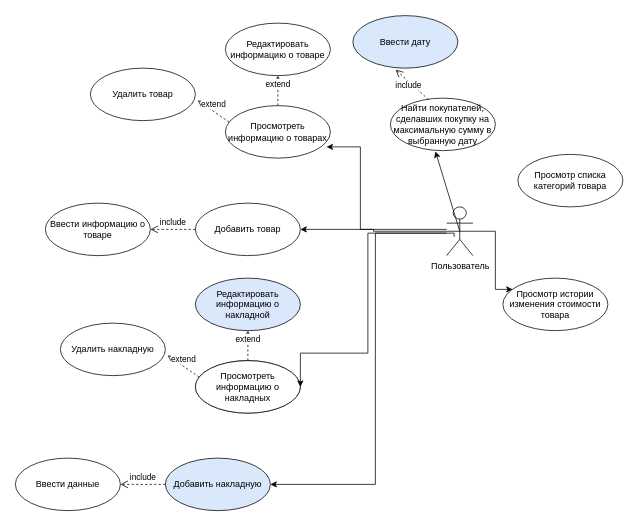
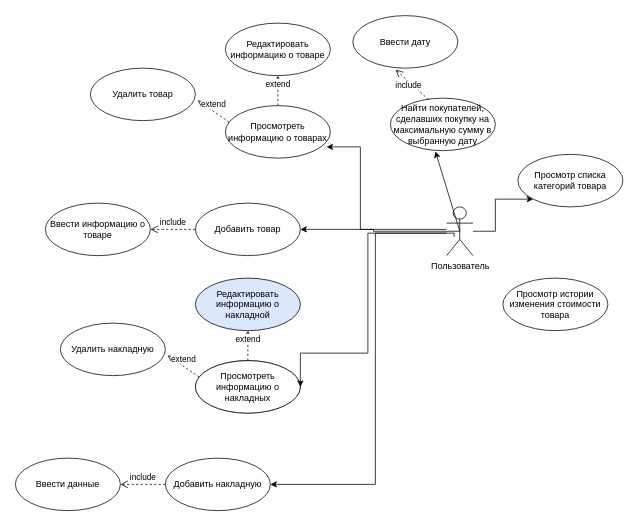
  <mxCell id="0" />
  <mxCell id="1" parent="0" />
+ <mxCell id="2" style="edgeStyle=orthogonalEdgeStyle;rounded=0;orthogonalLoop=1;jettySize=auto;html=1;entryX=0;entryY=1;entryDx=0;entryDy=0;" parent="1" source="3" target="29" edge="1"><mxGeometry relative="1" as="geometry" /></mxCell>
  <mxCell id="3" value="Пользователь" style="shape=umlActor;verticalLabelPosition=bottom;verticalAlign=top;html=1;outlineConnect=0;" parent="1" vertex="1"><mxGeometry x="595" y="275" width="35" height="65" as="geometry" /></mxCell>
  <mxCell id="4" value="Просмотреть информацию о товарах" style="ellipse;whiteSpace=wrap;html=1;" parent="1" vertex="1"><mxGeometry x="300" y="140" width="140" height="70" as="geometry" /></mxCell>
  <mxCell id="5" style="edgeStyle=orthogonalEdgeStyle;rounded=0;orthogonalLoop=1;jettySize=auto;html=1;exitX=0.5;exitY=0.5;exitDx=0;exitDy=0;exitPerimeter=0;entryX=1;entryY=0.5;entryDx=0;entryDy=0;" parent="1" source="3" target="10" edge="1"><mxGeometry relative="1" as="geometry"><mxPoint x="554.06" y="313" as="targetPoint" /></mxGeometry></mxCell>
  <mxCell id="6" value="Редактировать информацию о товаре" style="ellipse;whiteSpace=wrap;html=1;" parent="1" vertex="1"><mxGeometry x="300" y="30" width="140" height="70" as="geometry" /></mxCell>
  <mxCell id="7" value="extend" style="html=1;verticalAlign=bottom;endArrow=open;dashed=1;endSize=8;curved=0;rounded=0;entryX=0.5;entryY=1;entryDx=0;entryDy=0;exitX=0.5;exitY=0;exitDx=0;exitDy=0;" parent="1" source="4" target="6" edge="1"><mxGeometry relative="1" as="geometry"><mxPoint x="679.497" y="305.251" as="sourcePoint" /><mxPoint x="781" y="330" as="targetPoint" /></mxGeometry></mxCell>
  <mxCell id="8" value="Удалить товар" style="ellipse;whiteSpace=wrap;html=1;" parent="1" vertex="1"><mxGeometry x="120" y="90" width="140" height="70" as="geometry" /></mxCell>
  <mxCell id="9" value="extend" style="html=1;verticalAlign=bottom;endArrow=open;dashed=1;endSize=8;curved=0;rounded=0;entryX=1.021;entryY=0.614;entryDx=0;entryDy=0;exitX=0.036;exitY=0.314;exitDx=0;exitDy=0;entryPerimeter=0;exitPerimeter=0;" parent="1" source="4" target="8" edge="1"><mxGeometry relative="1" as="geometry"><mxPoint x="380" y="150" as="sourcePoint" /><mxPoint x="380" y="110" as="targetPoint" /></mxGeometry></mxCell>
  <mxCell id="10" value="Добавить товар" style="ellipse;whiteSpace=wrap;html=1;" parent="1" vertex="1"><mxGeometry x="260" y="270" width="140" height="70" as="geometry" /></mxCell>
  <mxCell id="11" value="Ввести информацию о товаре" style="ellipse;whiteSpace=wrap;html=1;" parent="1" vertex="1"><mxGeometry x="60" y="270" width="140" height="70" as="geometry" /></mxCell>
  <mxCell id="12" value="include" style="html=1;verticalAlign=bottom;endArrow=open;dashed=1;endSize=8;curved=0;rounded=0;entryX=1;entryY=0.5;entryDx=0;entryDy=0;exitX=0;exitY=0.5;exitDx=0;exitDy=0;" parent="1" source="10" target="11" edge="1"><mxGeometry relative="1" as="geometry"><mxPoint x="630" y="295" as="sourcePoint" /><mxPoint x="380" y="220" as="targetPoint" /></mxGeometry></mxCell>
  <mxCell id="13" style="edgeStyle=orthogonalEdgeStyle;rounded=0;orthogonalLoop=1;jettySize=auto;html=1;entryX=0.964;entryY=0.786;entryDx=0;entryDy=0;entryPerimeter=0;" parent="1" source="3" target="4" edge="1"><mxGeometry relative="1" as="geometry"><mxPoint x="620" y="315" as="sourcePoint" /><mxPoint x="410" y="315" as="targetPoint" /><Array as="points"><mxPoint x="480" y="305" /><mxPoint x="480" y="195" /></Array></mxGeometry></mxCell>
  <mxCell id="14" value="Найти покупателей, сделавших покупку на максимальную сумму в выбранную дату" style="ellipse;whiteSpace=wrap;html=1;" parent="1" vertex="1"><mxGeometry x="520" y="130" width="140" height="70" as="geometry" /></mxCell>
  <mxCell id="15" value="Просмотреть информацию о товарах" style="ellipse;whiteSpace=wrap;html=1;" parent="1" vertex="1"><mxGeometry x="260" y="480" width="140" height="70" as="geometry" /></mxCell>
  <mxCell id="16" value="Редактировать информацию о накладной" style="ellipse;whiteSpace=wrap;html=1;fillColor=#dae8fc;" parent="1" vertex="1"><mxGeometry x="260" y="370" width="140" height="70" as="geometry" /></mxCell>
  <mxCell id="17" value="extend" style="html=1;verticalAlign=bottom;endArrow=open;dashed=1;endSize=8;curved=0;rounded=0;entryX=0.5;entryY=1;entryDx=0;entryDy=0;exitX=0.5;exitY=0;exitDx=0;exitDy=0;" parent="1" source="15" target="16" edge="1"><mxGeometry relative="1" as="geometry"><mxPoint x="639.497" y="645.251" as="sourcePoint" /><mxPoint x="741" y="670" as="targetPoint" /></mxGeometry></mxCell>
  <mxCell id="18" value="Удалить накладную" style="ellipse;whiteSpace=wrap;html=1;" parent="1" vertex="1"><mxGeometry x="80" y="430" width="140" height="70" as="geometry" /></mxCell>
  <mxCell id="19" value="extend" style="html=1;verticalAlign=bottom;endArrow=open;dashed=1;endSize=8;curved=0;rounded=0;entryX=1.021;entryY=0.614;entryDx=0;entryDy=0;exitX=0.036;exitY=0.314;exitDx=0;exitDy=0;entryPerimeter=0;exitPerimeter=0;" parent="1" source="15" target="18" edge="1"><mxGeometry relative="1" as="geometry"><mxPoint x="340" y="490" as="sourcePoint" /><mxPoint x="340" y="450" as="targetPoint" /></mxGeometry></mxCell>
- <mxCell id="20" value="Добавить накладную" style="ellipse;whiteSpace=wrap;html=1;fillColor=#dae8fc;" parent="1" vertex="1"><mxGeometry x="220" y="610" width="140" height="70" as="geometry" /></mxCell>
+ <mxCell id="20" value="Добавить накладную" style="ellipse;whiteSpace=wrap;html=1;" parent="1" vertex="1"><mxGeometry x="220" y="610" width="140" height="70" as="geometry" /></mxCell>
  <mxCell id="21" value="Ввести данные" style="ellipse;whiteSpace=wrap;html=1;" parent="1" vertex="1"><mxGeometry x="20" y="610" width="140" height="70" as="geometry" /></mxCell>
  <mxCell id="22" value="include" style="html=1;verticalAlign=bottom;endArrow=open;dashed=1;endSize=8;curved=0;rounded=0;entryX=1;entryY=0.5;entryDx=0;entryDy=0;exitX=0;exitY=0.5;exitDx=0;exitDy=0;" parent="1" source="20" target="21" edge="1"><mxGeometry relative="1" as="geometry"><mxPoint x="590" y="635" as="sourcePoint" /><mxPoint x="340" y="560" as="targetPoint" /></mxGeometry></mxCell>
  <mxCell id="23" value="Просмотреть информацию о накладных" style="ellipse;whiteSpace=wrap;html=1;" parent="1" vertex="1"><mxGeometry x="260" y="480" width="140" height="70" as="geometry" /></mxCell>
  <mxCell id="24" style="edgeStyle=orthogonalEdgeStyle;rounded=0;orthogonalLoop=1;jettySize=auto;html=1;entryX=1;entryY=0.5;entryDx=0;entryDy=0;" parent="1" target="23" edge="1"><mxGeometry relative="1" as="geometry"><mxPoint x="605" y="315" as="sourcePoint" /><mxPoint x="445" y="205" as="targetPoint" /><Array as="points"><mxPoint x="605" y="310" /><mxPoint x="490" y="310" /><mxPoint x="490" y="470" /><mxPoint x="400" y="470" /></Array></mxGeometry></mxCell>
  <mxCell id="25" style="edgeStyle=orthogonalEdgeStyle;rounded=0;orthogonalLoop=1;jettySize=auto;html=1;entryX=1;entryY=0.5;entryDx=0;entryDy=0;" parent="1" source="3" target="20" edge="1"><mxGeometry relative="1" as="geometry"><mxPoint x="615" y="325" as="sourcePoint" /><mxPoint x="410" y="525" as="targetPoint" /><Array as="points"><mxPoint x="500" y="310" /><mxPoint x="500" y="645" /></Array></mxGeometry></mxCell>
  <mxCell id="26" value="" style="endArrow=classic;html=1;rounded=0;exitX=0.5;exitY=0.5;exitDx=0;exitDy=0;exitPerimeter=0;entryX=0.429;entryY=1.014;entryDx=0;entryDy=0;entryPerimeter=0;" parent="1" source="3" target="14" edge="1"><mxGeometry width="50" height="50" relative="1" as="geometry"><mxPoint x="610" y="260" as="sourcePoint" /><mxPoint x="660" y="210" as="targetPoint" /></mxGeometry></mxCell>
- <mxCell id="27" value="Ввести дату" style="ellipse;whiteSpace=wrap;html=1;fillColor=#dae8fc;" parent="1" vertex="1"><mxGeometry y="20" width="140" height="70" as="geometry" x="470" /></mxCell>
+ <mxCell id="27" value="Ввести дату" style="ellipse;whiteSpace=wrap;html=1;" parent="1" vertex="1"><mxGeometry y="20" width="140" height="70" as="geometry" x="470" /></mxCell>
  <mxCell id="28" value="include" style="html=1;verticalAlign=bottom;endArrow=open;dashed=1;endSize=8;curved=0;rounded=0;entryX=0.407;entryY=1.029;entryDx=0;entryDy=0;exitX=0.364;exitY=0.029;exitDx=0;exitDy=0;entryPerimeter=0;exitPerimeter=0;" parent="1" source="14" target="27" edge="1"><mxGeometry x="-0.098" y="11" relative="1" as="geometry"><mxPoint x="564.94" y="147.98" as="sourcePoint" /><mxPoint x="555" y="102.99" as="targetPoint" /><mxPoint as="offset" /></mxGeometry></mxCell>
  <mxCell id="29" value="Просмотр списка категорий товара" style="ellipse;whiteSpace=wrap;html=1;" parent="1" vertex="1"><mxGeometry x="690" y="205" width="140" height="70" as="geometry" /></mxCell>
  <mxCell id="30" value="Просмотр истории изменения стоимости товара" style="ellipse;whiteSpace=wrap;html=1;" vertex="1" parent="1"><mxGeometry x="670" y="370" width="140" height="70" as="geometry" /></mxCell>
- <mxCell id="31" style="edgeStyle=orthogonalEdgeStyle;rounded=0;orthogonalLoop=1;jettySize=auto;html=1;exitX=0.5;exitY=0.5;exitDx=0;exitDy=0;exitPerimeter=0;entryX=0.093;entryY=0.214;entryDx=0;entryDy=0;entryPerimeter=0;" edge="1" parent="1" source="3" target="30"><mxGeometry relative="1" as="geometry"><Array as="points"><mxPoint x="660" y="308" /><mxPoint x="660" y="385" /></Array></mxGeometry></mxCell>
